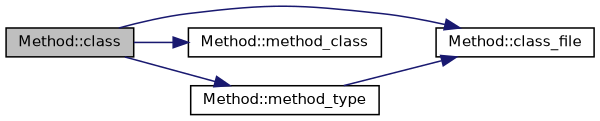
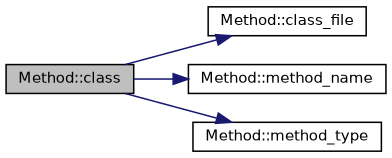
  digraph {
    rankdir=LR
    node [color=black fontname=Helvetica fontsize=10 shape=record]
    edge [color=midnightblue fontname=Helvetica fontsize=10 labelfontname=Helvetica labelfontsize=10 style=solid]
    n1 [fillcolor=grey75 fontcolor=black height=0.2 label="Method::class" style=filled width=0.4]
    n2 [height=0.2 label="Method::class_file" width=0.4]
-   n3 [height=0.2 label="Method::method_class" width=0.4]
+   n3 [height=0.2 label="Method::method_name" width=0.4]
    n4 [height=0.2 label="Method::method_type" width=0.4]
    n1 -> n2
    n1 -> n3
    n1 -> n4
-   n4 -> n2
  }
